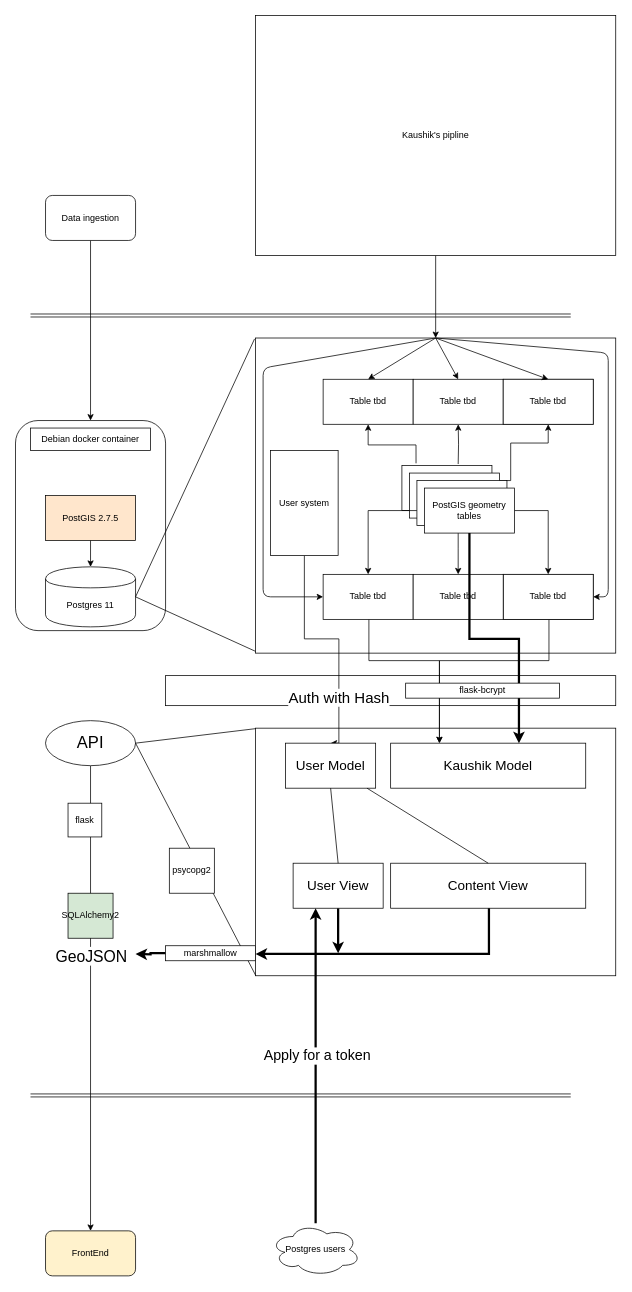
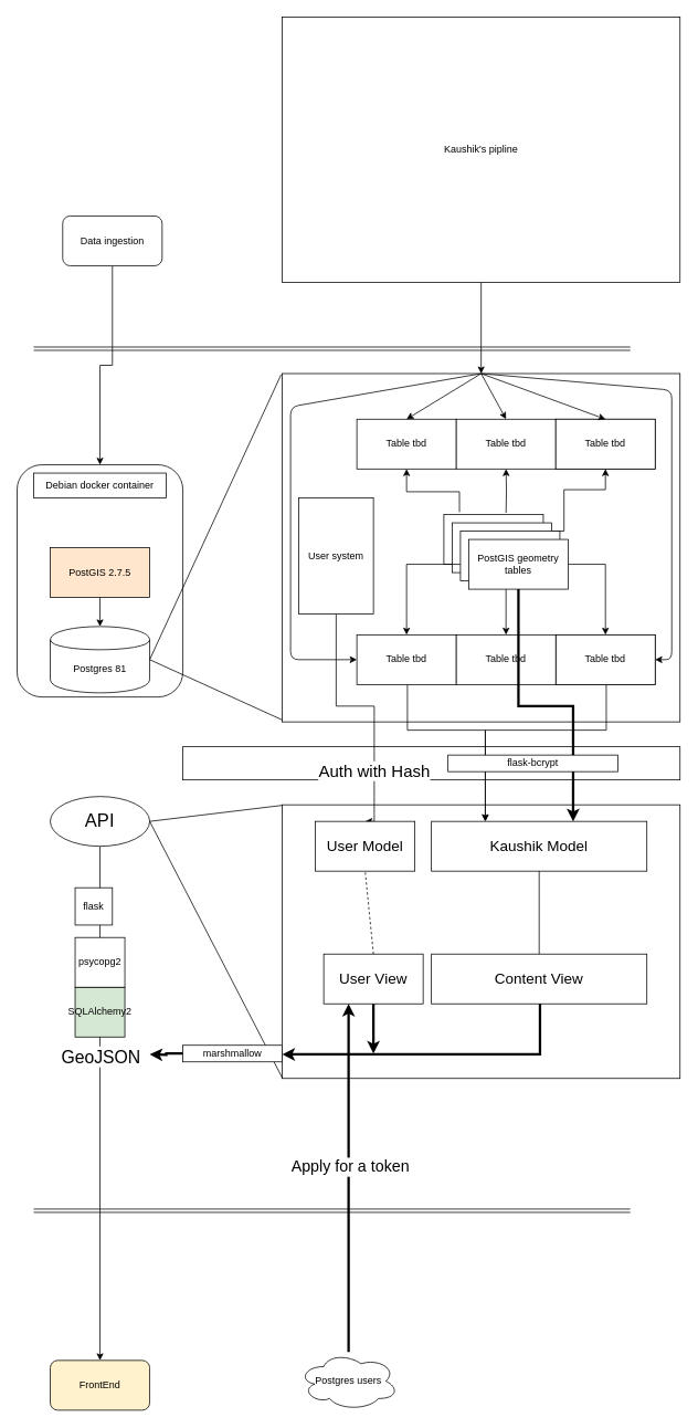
  <mxCell id="0" />
  <mxCell id="1" parent="0" />
  <mxCell id="2" value="" style="rounded=0;whiteSpace=wrap;html=1;" parent="1" vertex="1"><mxGeometry x="220" y="900" width="600" height="40" as="geometry" /></mxCell>
  <mxCell id="3" value="" style="rounded=0;whiteSpace=wrap;html=1;" parent="1" vertex="1"><mxGeometry x="340" y="970" width="480" height="330" as="geometry" /></mxCell>
  <mxCell id="4" value="" style="rounded=1;whiteSpace=wrap;html=1;" parent="1" vertex="1"><mxGeometry x="20" y="560" width="200" height="280" as="geometry" /></mxCell>
- <mxCell id="5" value="Postgres 11" style="shape=cylinder;whiteSpace=wrap;html=1;boundedLbl=1;backgroundOutline=1;" parent="1" vertex="1"><mxGeometry x="60" y="755" width="120" height="80" as="geometry" /></mxCell>
+ <mxCell id="5" value="Postgres 81" style="shape=cylinder;whiteSpace=wrap;html=1;boundedLbl=1;backgroundOutline=1;" parent="1" vertex="1"><mxGeometry x="60" y="755" width="120" height="80" as="geometry" /></mxCell>
  <mxCell id="6" value="PostGIS 2.7.5" style="rounded=0;whiteSpace=wrap;html=1;fillColor=#ffe6cc;" parent="1" vertex="1"><mxGeometry x="60" y="660" width="120" height="60" as="geometry" /></mxCell>
  <mxCell id="7" value="" style="endArrow=classic;html=1;exitX=0.5;exitY=1;exitDx=0;exitDy=0;" parent="1" source="6" target="5" edge="1"><mxGeometry width="50" height="50" relative="1" as="geometry"><mxPoint x="20" y="910" as="sourcePoint" /><mxPoint x="70" y="860" as="targetPoint" /></mxGeometry></mxCell>
  <mxCell id="8" value="Debian docker container" style="rounded=0;whiteSpace=wrap;html=1;" parent="1" vertex="1"><mxGeometry x="40" y="570" width="160" height="30" as="geometry" /></mxCell>
  <mxCell id="9" value="" style="endArrow=none;html=1;exitX=1;exitY=0.5;exitDx=0;exitDy=0;entryX=0.003;entryY=0.996;entryDx=0;entryDy=0;entryPerimeter=0;" parent="1" source="5" target="10" edge="1"><mxGeometry width="50" height="50" relative="1" as="geometry"><mxPoint x="250" y="805" as="sourcePoint" /><mxPoint x="340" y="880" as="targetPoint" /></mxGeometry></mxCell>
  <mxCell id="10" value="" style="rounded=0;whiteSpace=wrap;html=1;" parent="1" vertex="1"><mxGeometry x="340" y="450" width="480" height="420" as="geometry" /></mxCell>
  <mxCell id="11" value="" style="endArrow=none;html=1;entryX=-0.003;entryY=0.003;entryDx=0;entryDy=0;entryPerimeter=0;exitX=1;exitY=0.5;exitDx=0;exitDy=0;" parent="1" source="5" target="10" edge="1"><mxGeometry width="50" height="50" relative="1" as="geometry"><mxPoint x="230" y="730" as="sourcePoint" /><mxPoint x="280" y="680" as="targetPoint" /></mxGeometry></mxCell>
  <mxCell id="12" style="edgeStyle=orthogonalEdgeStyle;rounded=0;orthogonalLoop=1;jettySize=auto;html=1;entryX=0.5;entryY=0;entryDx=0;entryDy=0;" parent="1" source="14" target="42" edge="1"><mxGeometry relative="1" as="geometry"><Array as="points"><mxPoint x="405" y="851" /><mxPoint x="451" y="851" /></Array></mxGeometry></mxCell>
  <mxCell id="13" value="&lt;font style=&quot;font-size: 20px&quot;&gt;Auth with Hash&lt;/font&gt;" style="text;html=1;resizable=0;points=[];align=center;verticalAlign=middle;labelBackgroundColor=#ffffff;" parent="12" vertex="1" connectable="0"><mxGeometry x="0.352" y="-2" relative="1" as="geometry"><mxPoint x="1.5" y="26" as="offset" /></mxGeometry></mxCell>
  <mxCell id="14" value="User system" style="rounded=0;whiteSpace=wrap;html=1;" parent="1" vertex="1"><mxGeometry x="360" y="600" width="90" height="140" as="geometry" /></mxCell>
  <mxCell id="15" value="" style="edgeStyle=orthogonalEdgeStyle;rounded=0;orthogonalLoop=1;jettySize=auto;html=1;" parent="1" target="21" edge="1"><mxGeometry relative="1" as="geometry"><mxPoint x="610" y="618" as="sourcePoint" /></mxGeometry></mxCell>
  <mxCell id="16" value="" style="edgeStyle=orthogonalEdgeStyle;rounded=0;orthogonalLoop=1;jettySize=auto;html=1;exitX=0.75;exitY=0;exitDx=0;exitDy=0;" parent="1" source="25" target="20" edge="1"><mxGeometry relative="1" as="geometry"><Array as="points"><mxPoint x="680" y="640" /><mxPoint x="680" y="590" /><mxPoint x="730" y="590" /></Array></mxGeometry></mxCell>
  <mxCell id="17" value="" style="edgeStyle=orthogonalEdgeStyle;rounded=0;orthogonalLoop=1;jettySize=auto;html=1;exitX=0.157;exitY=-0.05;exitDx=0;exitDy=0;exitPerimeter=0;" parent="1" source="18" target="19" edge="1"><mxGeometry relative="1" as="geometry" /></mxCell>
  <mxCell id="18" value="" style="rounded=0;whiteSpace=wrap;html=1;" parent="1" vertex="1"><mxGeometry x="535" y="620" width="120" height="60" as="geometry" /></mxCell>
  <mxCell id="19" value="Table tbd" style="rounded=0;whiteSpace=wrap;html=1;" parent="1" vertex="1"><mxGeometry x="430" y="505" width="120" height="60" as="geometry" /></mxCell>
  <mxCell id="20" value="" style="rounded=0;whiteSpace=wrap;html=1;" parent="1" vertex="1"><mxGeometry x="670" y="505" width="120" height="60" as="geometry" /></mxCell>
  <mxCell id="21" value="Table tbd" style="rounded=0;whiteSpace=wrap;html=1;" parent="1" vertex="1"><mxGeometry x="550" y="505" width="120" height="60" as="geometry" /></mxCell>
  <mxCell id="22" value="Table tbd" style="rounded=0;whiteSpace=wrap;html=1;" parent="1" vertex="1"><mxGeometry x="670" y="505" width="120" height="60" as="geometry" /></mxCell>
  <mxCell id="23" value="" style="rounded=0;whiteSpace=wrap;html=1;" parent="1" vertex="1"><mxGeometry x="545" y="630" width="120" height="60" as="geometry" /></mxCell>
  <mxCell id="24" value="" style="edgeStyle=orthogonalEdgeStyle;rounded=0;orthogonalLoop=1;jettySize=auto;html=1;" parent="1" source="25" target="27" edge="1"><mxGeometry relative="1" as="geometry"><Array as="points"><mxPoint x="490" y="680" /></Array></mxGeometry></mxCell>
  <mxCell id="25" value="" style="rounded=0;whiteSpace=wrap;html=1;" parent="1" vertex="1"><mxGeometry x="555" y="640" width="120" height="60" as="geometry" /></mxCell>
  <mxCell id="26" style="edgeStyle=orthogonalEdgeStyle;rounded=0;orthogonalLoop=1;jettySize=auto;html=1;entryX=0.25;entryY=0;entryDx=0;entryDy=0;" parent="1" source="27" target="46" edge="1"><mxGeometry relative="1" as="geometry"><Array as="points"><mxPoint x="491" y="880" /><mxPoint x="585" y="880" /></Array></mxGeometry></mxCell>
  <mxCell id="27" value="Table tbd" style="rounded=0;whiteSpace=wrap;html=1;" parent="1" vertex="1"><mxGeometry x="430" y="765" width="120" height="60" as="geometry" /></mxCell>
  <mxCell id="28" value="" style="edgeStyle=orthogonalEdgeStyle;rounded=0;orthogonalLoop=1;jettySize=auto;html=1;" parent="1" source="30" target="34" edge="1"><mxGeometry relative="1" as="geometry"><Array as="points"><mxPoint x="610" y="730" /><mxPoint x="610" y="730" /></Array></mxGeometry></mxCell>
  <mxCell id="29" value="" style="edgeStyle=orthogonalEdgeStyle;rounded=0;orthogonalLoop=1;jettySize=auto;html=1;exitX=1;exitY=0.5;exitDx=0;exitDy=0;" parent="1" source="30" target="33" edge="1"><mxGeometry relative="1" as="geometry" /></mxCell>
  <mxCell id="30" value="PostGIS geometry tables" style="rounded=0;whiteSpace=wrap;html=1;" parent="1" vertex="1"><mxGeometry x="565" y="650" width="120" height="60" as="geometry" /></mxCell>
  <mxCell id="31" value="PostGIS geometry tables" style="rounded=0;whiteSpace=wrap;html=1;" parent="1" vertex="1"><mxGeometry x="670" y="765" width="120" height="60" as="geometry" /></mxCell>
  <mxCell id="32" style="edgeStyle=orthogonalEdgeStyle;rounded=0;orthogonalLoop=1;jettySize=auto;html=1;entryX=0.25;entryY=0;entryDx=0;entryDy=0;" parent="1" source="33" target="46" edge="1"><mxGeometry relative="1" as="geometry"><mxPoint x="710.588" y="910.529" as="targetPoint" /><Array as="points"><mxPoint x="731" y="880" /><mxPoint x="585" y="880" /></Array></mxGeometry></mxCell>
  <mxCell id="33" value="Table tbd" style="rounded=0;whiteSpace=wrap;html=1;" parent="1" vertex="1"><mxGeometry x="670" y="765" width="120" height="60" as="geometry" /></mxCell>
  <mxCell id="34" value="Table tbd" style="rounded=0;whiteSpace=wrap;html=1;" parent="1" vertex="1"><mxGeometry x="550" y="765" width="120" height="60" as="geometry" /></mxCell>
  <mxCell id="35" value="" style="edgeStyle=orthogonalEdgeStyle;rounded=0;orthogonalLoop=1;jettySize=auto;html=1;entryX=0.5;entryY=0;entryDx=0;entryDy=0;" parent="1" source="37" target="40" edge="1"><mxGeometry relative="1" as="geometry"><mxPoint x="120" y="1320" as="targetPoint" /></mxGeometry></mxCell>
  <mxCell id="36" value="&lt;font style=&quot;font-size: 21px&quot;&gt;GeoJSON&lt;/font&gt;" style="text;html=1;resizable=0;points=[];align=center;verticalAlign=middle;labelBackgroundColor=#ffffff;" parent="35" vertex="1" connectable="0"><mxGeometry x="-0.185" relative="1" as="geometry"><mxPoint as="offset" /></mxGeometry></mxCell>
  <mxCell id="37" value="&lt;font style=&quot;font-size: 22px&quot;&gt;API&lt;/font&gt;" style="ellipse;whiteSpace=wrap;html=1;" parent="1" vertex="1"><mxGeometry x="60" y="960" width="120" height="60" as="geometry" /></mxCell>
  <mxCell id="38" value="" style="endArrow=none;html=1;entryX=0;entryY=0.002;entryDx=0;entryDy=0;entryPerimeter=0;exitX=1;exitY=0.5;exitDx=0;exitDy=0;" parent="1" source="37" target="3" edge="1"><mxGeometry width="50" height="50" relative="1" as="geometry"><mxPoint x="235" y="970" as="sourcePoint" /><mxPoint x="285" y="920" as="targetPoint" /></mxGeometry></mxCell>
  <mxCell id="39" value="" style="endArrow=none;html=1;entryX=0;entryY=0.998;entryDx=0;entryDy=0;entryPerimeter=0;exitX=1;exitY=0.5;exitDx=0;exitDy=0;" parent="1" source="37" target="3" edge="1"><mxGeometry width="50" height="50" relative="1" as="geometry"><mxPoint x="20" y="1220" as="sourcePoint" /><mxPoint x="70" y="1170" as="targetPoint" /></mxGeometry></mxCell>
  <mxCell id="40" value="FrontEnd" style="rounded=1;whiteSpace=wrap;html=1;fillColor=#fff2cc;" parent="1" vertex="1"><mxGeometry x="60" y="1640" width="120" height="60" as="geometry" /></mxCell>
  <mxCell id="41" value="" style="shape=link;html=1;" parent="1" edge="1"><mxGeometry width="50" height="50" relative="1" as="geometry"><mxPoint x="40" y="1459.5" as="sourcePoint" /><mxPoint x="760" y="1459.5" as="targetPoint" /></mxGeometry></mxCell>
  <mxCell id="42" value="&lt;font style=&quot;font-size: 18px&quot;&gt;User Model&lt;/font&gt;" style="rounded=0;whiteSpace=wrap;html=1;" parent="1" vertex="1"><mxGeometry x="380" y="990" width="120" height="60" as="geometry" /></mxCell>
  <mxCell id="43" value="" style="edgeStyle=orthogonalEdgeStyle;rounded=0;orthogonalLoop=1;jettySize=auto;html=1;strokeWidth=3;" parent="1" source="44" edge="1"><mxGeometry relative="1" as="geometry"><mxPoint x="450" y="1270" as="targetPoint" /></mxGeometry></mxCell>
  <mxCell id="44" value="&lt;font style=&quot;font-size: 18px&quot;&gt;User View&lt;/font&gt;" style="rounded=0;whiteSpace=wrap;html=1;" parent="1" vertex="1"><mxGeometry x="390" y="1150" width="120" height="60" as="geometry" /></mxCell>
- <mxCell id="45" value="" style="endArrow=none;html=1;entryX=0.5;entryY=1;entryDx=0;entryDy=0;exitX=0.5;exitY=0;exitDx=0;exitDy=0;" parent="1" source="44" target="42" edge="1"><mxGeometry width="50" height="50" relative="1" as="geometry"><mxPoint x="255" y="1300" as="sourcePoint" /><mxPoint x="465" y="1020" as="targetPoint" /></mxGeometry></mxCell>
+ <mxCell id="45" value="" style="endArrow=none;html=1;entryX=0.5;entryY=1;entryDx=0;entryDy=0;exitX=0.5;exitY=0;exitDx=0;exitDy=0;dashed=1;" parent="1" source="44" target="42" edge="1"><mxGeometry width="50" height="50" relative="1" as="geometry"><mxPoint x="255" y="1300" as="sourcePoint" /><mxPoint x="465" y="1020" as="targetPoint" /></mxGeometry></mxCell>
  <mxCell id="46" value="&lt;font style=&quot;font-size: 18px&quot;&gt;Kaushik Model&lt;/font&gt;" style="rounded=0;whiteSpace=wrap;html=1;" parent="1" vertex="1"><mxGeometry x="520" y="990" width="260" height="60" as="geometry" /></mxCell>
  <mxCell id="47" value="" style="edgeStyle=orthogonalEdgeStyle;rounded=0;orthogonalLoop=1;jettySize=auto;html=1;strokeWidth=3;" parent="1" source="55" edge="1"><mxGeometry relative="1" as="geometry"><mxPoint x="180" y="1271" as="targetPoint" /><Array as="points" /></mxGeometry></mxCell>
  <mxCell id="48" value="&lt;font style=&quot;font-size: 18px&quot;&gt;Content View&lt;/font&gt;" style="rounded=0;whiteSpace=wrap;html=1;" parent="1" vertex="1"><mxGeometry x="520" y="1150" width="260" height="60" as="geometry" /></mxCell>
- <mxCell id="49" value="" style="endArrow=none;html=1;exitX=0.5;exitY=0;exitDx=0;exitDy=0;" parent="1" source="48" target="42" edge="1"><mxGeometry width="50" height="50" relative="1" as="geometry"><mxPoint x="515" y="1300" as="sourcePoint" /><mxPoint x="710" y="970" as="targetPoint" /></mxGeometry></mxCell>
+ <mxCell id="49" value="" style="endArrow=none;html=1;entryX=0.5;entryY=1;entryDx=0;entryDy=0;exitX=0.5;exitY=0;exitDx=0;exitDy=0;" parent="1" source="48" target="46" edge="1"><mxGeometry width="50" height="50" relative="1" as="geometry"><mxPoint x="515" y="1300" as="sourcePoint" /><mxPoint x="710" y="970" as="targetPoint" /></mxGeometry></mxCell>
  <mxCell id="50" style="edgeStyle=orthogonalEdgeStyle;rounded=0;orthogonalLoop=1;jettySize=auto;html=1;strokeWidth=3;" parent="1" source="30" target="46" edge="1"><mxGeometry relative="1" as="geometry"><Array as="points"><mxPoint x="625" y="851" /><mxPoint x="691" y="851" /></Array></mxGeometry></mxCell>
  <mxCell id="51" value="SQLAlchemy2" style="rounded=0;whiteSpace=wrap;html=1;fillColor=#d5e8d4;" parent="1" vertex="1"><mxGeometry x="90" y="1190" width="60" height="60" as="geometry" /></mxCell>
  <mxCell id="52" value="flask" style="rounded=0;whiteSpace=wrap;html=1;" parent="1" vertex="1"><mxGeometry x="90" y="1070" width="45" height="45" as="geometry" /></mxCell>
  <mxCell id="53" value="flask-bcrypt" style="rounded=0;whiteSpace=wrap;html=1;" parent="1" vertex="1"><mxGeometry x="540" y="910" width="205" height="20" as="geometry" /></mxCell>
- <mxCell id="54" value="psycopg2" style="rounded=0;whiteSpace=wrap;html=1;" parent="1" vertex="1"><mxGeometry x="225" y="1130" width="60" height="60" as="geometry" /></mxCell>
+ <mxCell id="54" value="psycopg2" style="rounded=0;whiteSpace=wrap;html=1;" parent="1" vertex="1"><mxGeometry x="90" y="1130" width="60" height="60" as="geometry" /></mxCell>
  <mxCell id="55" value="marshmallow" style="rounded=0;whiteSpace=wrap;html=1;" parent="1" vertex="1"><mxGeometry x="220" y="1260" width="120" height="20" as="geometry" /></mxCell>
  <mxCell id="56" value="" style="edgeStyle=orthogonalEdgeStyle;rounded=0;orthogonalLoop=1;jettySize=auto;html=1;strokeWidth=3;" parent="1" source="48" target="55" edge="1"><mxGeometry relative="1" as="geometry"><mxPoint x="650.588" y="1210" as="sourcePoint" /><mxPoint x="180" y="1270.529" as="targetPoint" /><Array as="points"><mxPoint x="651" y="1271" /></Array></mxGeometry></mxCell>
  <mxCell id="57" value="" style="edgeStyle=orthogonalEdgeStyle;rounded=0;orthogonalLoop=1;jettySize=auto;html=1;strokeWidth=3;entryX=0.25;entryY=1;entryDx=0;entryDy=0;" parent="1" source="59" target="44" edge="1"><mxGeometry relative="1" as="geometry"><mxPoint x="400" y="1360" as="targetPoint" /></mxGeometry></mxCell>
  <mxCell id="58" value="&lt;font style=&quot;font-size: 19px&quot;&gt;Apply for a token&lt;/font&gt;" style="text;html=1;resizable=0;points=[];align=center;verticalAlign=middle;labelBackgroundColor=#ffffff;" parent="57" vertex="1" connectable="0"><mxGeometry x="0.069" y="-1" relative="1" as="geometry"><mxPoint as="offset" /></mxGeometry></mxCell>
  <mxCell id="59" value="Postgres users" style="ellipse;shape=cloud;whiteSpace=wrap;html=1;" parent="1" vertex="1"><mxGeometry x="360" y="1630" width="120" height="70" as="geometry" /></mxCell>
  <mxCell id="60" value="" style="shape=link;html=1;" edge="1" parent="1"><mxGeometry width="50" height="50" relative="1" as="geometry"><mxPoint x="40" y="420" as="sourcePoint" /><mxPoint x="760" y="420" as="targetPoint" /></mxGeometry></mxCell>
  <mxCell id="61" value="" style="edgeStyle=orthogonalEdgeStyle;rounded=0;orthogonalLoop=1;jettySize=auto;html=1;entryX=0.5;entryY=0;entryDx=0;entryDy=0;" edge="1" parent="1" source="62" target="4"><mxGeometry relative="1" as="geometry"><mxPoint x="120" y="400" as="targetPoint" /></mxGeometry></mxCell>
- <mxCell id="62" value="Data ingestion" style="rounded=1;whiteSpace=wrap;html=1;" vertex="1" parent="1"><mxGeometry x="60" y="260" width="120" height="60" as="geometry" /></mxCell>
+ <mxCell id="62" value="Data ingestion" style="rounded=1;whiteSpace=wrap;html=1;" vertex="1" parent="1"><mxGeometry x="75" y="260" width="120" height="60" as="geometry" /></mxCell>
  <mxCell id="63" value="" style="edgeStyle=orthogonalEdgeStyle;rounded=0;orthogonalLoop=1;jettySize=auto;html=1;entryX=0.5;entryY=0;entryDx=0;entryDy=0;" edge="1" parent="1" source="64" target="10"><mxGeometry relative="1" as="geometry"><mxPoint x="580" y="420" as="targetPoint" /></mxGeometry></mxCell>
  <mxCell id="64" value="Kaushik's pipline" style="rounded=0;whiteSpace=wrap;html=1;" vertex="1" parent="1"><mxGeometry x="340" y="20" width="480" height="320" as="geometry" /></mxCell>
  <mxCell id="65" value="" style="endArrow=classic;html=1;entryX=0.5;entryY=0;entryDx=0;entryDy=0;exitX=0.5;exitY=0;exitDx=0;exitDy=0;" edge="1" parent="1" source="10" target="19"><mxGeometry width="50" height="50" relative="1" as="geometry"><mxPoint x="530" y="430" as="sourcePoint" /><mxPoint x="580" y="450" as="targetPoint" /></mxGeometry></mxCell>
  <mxCell id="66" value="" style="endArrow=classic;html=1;exitX=0.5;exitY=0;exitDx=0;exitDy=0;entryX=0.5;entryY=0;entryDx=0;entryDy=0;" edge="1" parent="1" source="10" target="21"><mxGeometry width="50" height="50" relative="1" as="geometry"><mxPoint x="540" y="510" as="sourcePoint" /><mxPoint x="590" y="460" as="targetPoint" /></mxGeometry></mxCell>
  <mxCell id="67" value="" style="endArrow=classic;html=1;entryX=0.5;entryY=0;entryDx=0;entryDy=0;" edge="1" parent="1" target="22"><mxGeometry width="50" height="50" relative="1" as="geometry"><mxPoint x="580" y="450" as="sourcePoint" /><mxPoint x="790" y="450" as="targetPoint" /></mxGeometry></mxCell>
  <mxCell id="68" value="" style="endArrow=classic;html=1;entryX=1;entryY=0.5;entryDx=0;entryDy=0;" edge="1" parent="1" target="33"><mxGeometry width="50" height="50" relative="1" as="geometry"><mxPoint x="580" y="450" as="sourcePoint" /><mxPoint x="790" y="630" as="targetPoint" /><Array as="points"><mxPoint x="810" y="470" /><mxPoint x="810" y="795" /></Array></mxGeometry></mxCell>
  <mxCell id="69" value="" style="endArrow=classic;html=1;entryX=0;entryY=0.5;entryDx=0;entryDy=0;" edge="1" parent="1" target="27"><mxGeometry width="50" height="50" relative="1" as="geometry"><mxPoint x="580" y="450" as="sourcePoint" /><mxPoint x="500" y="515" as="targetPoint" /><Array as="points"><mxPoint x="350" y="490" /><mxPoint x="350" y="795" /></Array></mxGeometry></mxCell>
